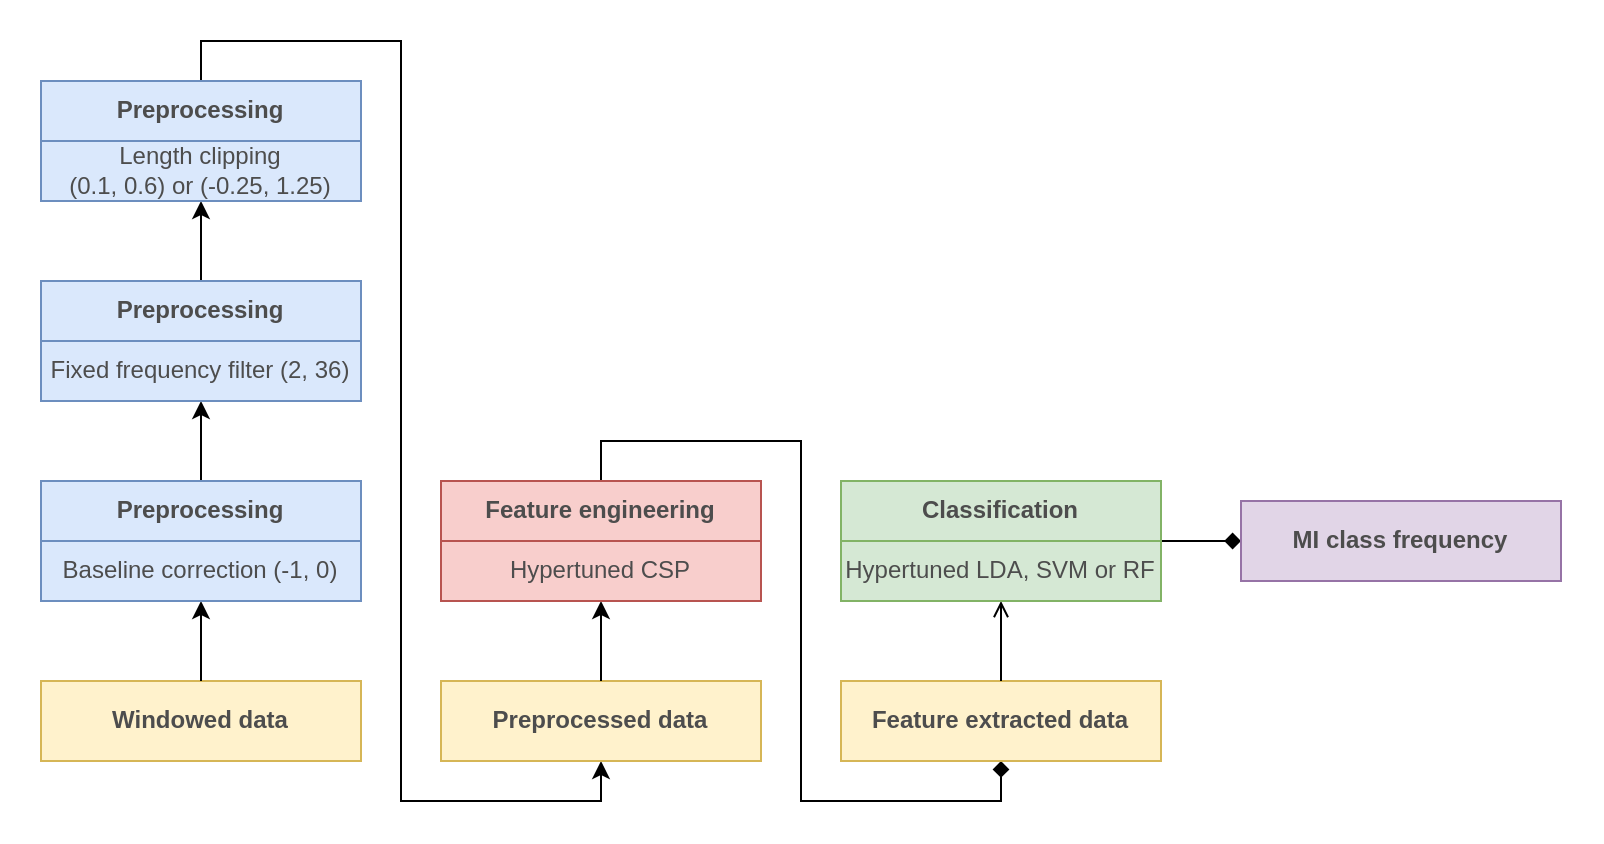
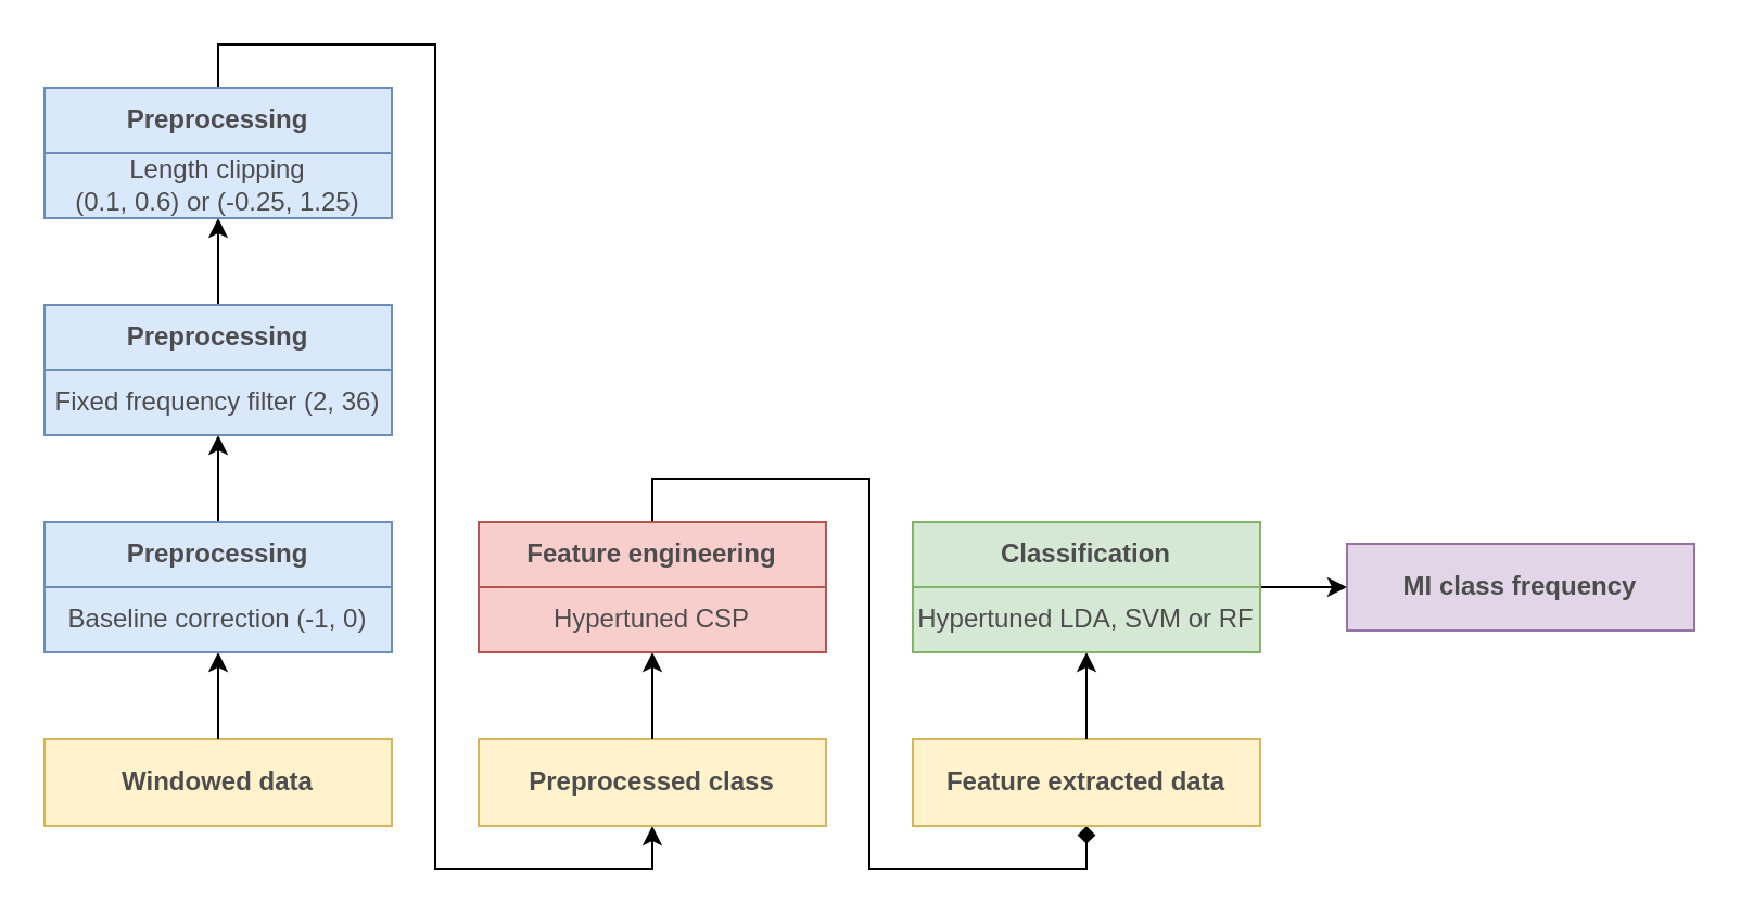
  <mxCell id="0" />
  <mxCell id="1" parent="0" />
  <mxCell id="2" value="" style="rounded=0;whiteSpace=wrap;html=1;fillColor=#fff2cc;strokeColor=#d6b656;" vertex="1" parent="1"><mxGeometry x="20" y="340" width="160" height="40" as="geometry" /></mxCell>
  <mxCell id="3" style="edgeStyle=orthogonalEdgeStyle;rounded=0;orthogonalLoop=1;jettySize=auto;html=1;entryX=0.5;entryY=1;entryDx=0;entryDy=0;fontColor=#4D4D4D;" edge="1" parent="1" source="4" target="8"><mxGeometry relative="1" as="geometry" /></mxCell>
  <mxCell id="4" value="Windowed data" style="text;html=1;strokeColor=none;fillColor=none;align=center;verticalAlign=middle;whiteSpace=wrap;rounded=0;fontColor=#4D4D4D;fontStyle=1" vertex="1" parent="1"><mxGeometry x="20" y="340" width="160" height="40" as="geometry" /></mxCell>
  <mxCell id="5" value="" style="rounded=0;whiteSpace=wrap;html=1;fillColor=#dae8fc;strokeColor=#6c8ebf;" vertex="1" parent="1"><mxGeometry x="20" y="240" width="160" height="60" as="geometry" /></mxCell>
  <mxCell id="6" style="edgeStyle=orthogonalEdgeStyle;rounded=0;orthogonalLoop=1;jettySize=auto;html=1;entryX=0.5;entryY=1;entryDx=0;entryDy=0;fontColor=#4D4D4D;" edge="1" parent="1" source="7" target="12"><mxGeometry relative="1" as="geometry" /></mxCell>
  <mxCell id="7" value="&lt;font color=&quot;#4d4d4d&quot;&gt;Preprocessing&lt;/font&gt;" style="text;html=1;strokeColor=#6c8ebf;fillColor=#dae8fc;align=center;verticalAlign=middle;whiteSpace=wrap;rounded=0;fontStyle=1" vertex="1" parent="1"><mxGeometry x="20" y="240" width="160" height="30" as="geometry" /></mxCell>
  <mxCell id="8" value="Baseline correction (-1, 0)" style="text;html=1;strokeColor=none;fillColor=none;align=center;verticalAlign=middle;whiteSpace=wrap;rounded=0;fontColor=#4D4D4D;" vertex="1" parent="1"><mxGeometry x="20" y="270" width="160" height="30" as="geometry" /></mxCell>
  <mxCell id="9" value="" style="rounded=0;whiteSpace=wrap;html=1;fillColor=#dae8fc;strokeColor=#6c8ebf;" vertex="1" parent="1"><mxGeometry x="20" y="140" width="160" height="60" as="geometry" /></mxCell>
  <mxCell id="10" style="edgeStyle=orthogonalEdgeStyle;rounded=0;orthogonalLoop=1;jettySize=auto;html=1;entryX=0.5;entryY=1;entryDx=0;entryDy=0;fontColor=#4D4D4D;" edge="1" parent="1" source="11" target="13"><mxGeometry relative="1" as="geometry" /></mxCell>
  <mxCell id="11" value="&lt;font color=&quot;#4d4d4d&quot;&gt;Preprocessing&lt;/font&gt;" style="text;html=1;strokeColor=#6c8ebf;fillColor=#dae8fc;align=center;verticalAlign=middle;whiteSpace=wrap;rounded=0;fontStyle=1" vertex="1" parent="1"><mxGeometry x="20" y="140" width="160" height="30" as="geometry" /></mxCell>
  <mxCell id="12" value="Fixed frequency filter (2, 36)" style="text;html=1;strokeColor=none;fillColor=none;align=center;verticalAlign=middle;whiteSpace=wrap;rounded=0;fontColor=#4D4D4D;" vertex="1" parent="1"><mxGeometry x="20" y="170" width="160" height="30" as="geometry" /></mxCell>
  <mxCell id="13" value="" style="rounded=0;whiteSpace=wrap;html=1;fillColor=#dae8fc;strokeColor=#6c8ebf;" vertex="1" parent="1"><mxGeometry x="20" y="40" width="160" height="60" as="geometry" /></mxCell>
  <mxCell id="14" style="edgeStyle=orthogonalEdgeStyle;rounded=0;orthogonalLoop=1;jettySize=auto;html=1;entryX=0.5;entryY=1;entryDx=0;entryDy=0;fontColor=#4D4D4D;" edge="1" parent="1" source="15" target="19"><mxGeometry relative="1" as="geometry"><Array as="points"><mxPoint x="100" y="20" /><mxPoint x="200" y="20" /><mxPoint x="200" y="400" /><mxPoint x="300" y="400" /></Array></mxGeometry></mxCell>
  <mxCell id="15" value="&lt;font color=&quot;#4d4d4d&quot;&gt;Preprocessing&lt;/font&gt;" style="text;html=1;strokeColor=#6c8ebf;fillColor=#dae8fc;align=center;verticalAlign=middle;whiteSpace=wrap;rounded=0;fontStyle=1" vertex="1" parent="1"><mxGeometry x="20" y="40" width="160" height="30" as="geometry" /></mxCell>
  <mxCell id="16" value="Length clipping &lt;br&gt;(0.1, 0.6) or (-0.25, 1.25)" style="text;html=1;strokeColor=none;fillColor=none;align=center;verticalAlign=middle;whiteSpace=wrap;rounded=0;fontColor=#4D4D4D;" vertex="1" parent="1"><mxGeometry x="20" y="70" width="160" height="30" as="geometry" /></mxCell>
  <mxCell id="17" value="" style="rounded=0;whiteSpace=wrap;html=1;fillColor=#fff2cc;strokeColor=#d6b656;" vertex="1" parent="1"><mxGeometry x="220" y="340" width="160" height="40" as="geometry" /></mxCell>
  <mxCell id="18" style="edgeStyle=orthogonalEdgeStyle;rounded=0;orthogonalLoop=1;jettySize=auto;html=1;entryX=0.5;entryY=1;entryDx=0;entryDy=0;fontColor=#4D4D4D;" edge="1" parent="1" source="19" target="23"><mxGeometry relative="1" as="geometry" /></mxCell>
- <mxCell id="19" value="Preprocessed data" style="text;html=1;strokeColor=none;fillColor=none;align=center;verticalAlign=middle;whiteSpace=wrap;rounded=0;fontColor=#4D4D4D;fontStyle=1" vertex="1" parent="1"><mxGeometry x="220" y="340" width="160" height="40" as="geometry" /></mxCell>
+ <mxCell id="19" value="Preprocessed class" style="text;html=1;strokeColor=none;fillColor=none;align=center;verticalAlign=middle;whiteSpace=wrap;rounded=0;fontColor=#4D4D4D;fontStyle=1" vertex="1" parent="1"><mxGeometry x="220" y="340" width="160" height="40" as="geometry" /></mxCell>
  <mxCell id="20" value="" style="rounded=0;whiteSpace=wrap;html=1;fillColor=#f8cecc;strokeColor=#b85450;" vertex="1" parent="1"><mxGeometry x="220" y="240" width="160" height="60" as="geometry" /></mxCell>
  <mxCell id="21" style="edgeStyle=orthogonalEdgeStyle;rounded=0;orthogonalLoop=1;jettySize=auto;html=1;entryX=0.5;entryY=1;entryDx=0;entryDy=0;fontColor=#4D4D4D;endArrow=diamond;" edge="1" parent="1" source="22" target="26"><mxGeometry relative="1" as="geometry"><Array as="points"><mxPoint x="300" y="220" /><mxPoint x="400" y="220" /><mxPoint x="400" y="400" /><mxPoint x="500" y="400" /></Array></mxGeometry></mxCell>
  <mxCell id="22" value="&lt;font color=&quot;#4d4d4d&quot;&gt;Feature engineering&lt;/font&gt;" style="text;html=1;strokeColor=#b85450;fillColor=#f8cecc;align=center;verticalAlign=middle;whiteSpace=wrap;rounded=0;fontStyle=1" vertex="1" parent="1"><mxGeometry x="220" y="240" width="160" height="30" as="geometry" /></mxCell>
  <mxCell id="23" value="&lt;font color=&quot;#4d4d4d&quot;&gt;Hypertuned CSP&lt;/font&gt;" style="text;html=1;strokeColor=#b85450;fillColor=#f8cecc;align=center;verticalAlign=middle;whiteSpace=wrap;rounded=0;" vertex="1" parent="1"><mxGeometry x="220" y="270" width="160" height="30" as="geometry" /></mxCell>
  <mxCell id="24" value="" style="rounded=0;whiteSpace=wrap;html=1;fillColor=#fff2cc;strokeColor=#d6b656;" vertex="1" parent="1"><mxGeometry x="420" y="340" width="160" height="40" as="geometry" /></mxCell>
- <mxCell id="25" style="edgeStyle=orthogonalEdgeStyle;rounded=0;orthogonalLoop=1;jettySize=auto;html=1;entryX=0.5;entryY=1;entryDx=0;entryDy=0;fontColor=#4D4D4D;endArrow=open;" edge="1" parent="1" source="26" target="30"><mxGeometry relative="1" as="geometry" /></mxCell>
+ <mxCell id="25" style="edgeStyle=orthogonalEdgeStyle;rounded=0;orthogonalLoop=1;jettySize=auto;html=1;entryX=0.5;entryY=1;entryDx=0;entryDy=0;fontColor=#4D4D4D;" edge="1" parent="1" source="26" target="30"><mxGeometry relative="1" as="geometry" /></mxCell>
  <mxCell id="26" value="Feature extracted data" style="text;html=1;strokeColor=none;fillColor=none;align=center;verticalAlign=middle;whiteSpace=wrap;rounded=0;fontColor=#4D4D4D;fontStyle=1" vertex="1" parent="1"><mxGeometry x="420" y="340" width="160" height="40" as="geometry" /></mxCell>
  <mxCell id="27" value="" style="rounded=0;whiteSpace=wrap;html=1;fillColor=#d5e8d4;strokeColor=#82b366;" vertex="1" parent="1"><mxGeometry x="420" y="240" width="160" height="60" as="geometry" /></mxCell>
  <mxCell id="28" value="&lt;font color=&quot;#4d4d4d&quot;&gt;Classification&lt;/font&gt;" style="text;html=1;strokeColor=#82b366;fillColor=#d5e8d4;align=center;verticalAlign=middle;whiteSpace=wrap;rounded=0;fontStyle=1" vertex="1" parent="1"><mxGeometry x="420" y="240" width="160" height="30" as="geometry" /></mxCell>
- <mxCell id="29" style="edgeStyle=orthogonalEdgeStyle;rounded=0;orthogonalLoop=1;jettySize=auto;html=1;exitX=1;exitY=0;exitDx=0;exitDy=0;entryX=0;entryY=0.5;entryDx=0;entryDy=0;fontColor=#4D4D4D;endArrow=diamond;" edge="1" parent="1" source="30" target="32"><mxGeometry relative="1" as="geometry"><Array as="points"><mxPoint x="600" y="270" /><mxPoint x="600" y="270" /></Array></mxGeometry></mxCell>
+ <mxCell id="29" style="edgeStyle=orthogonalEdgeStyle;rounded=0;orthogonalLoop=1;jettySize=auto;html=1;exitX=1;exitY=0;exitDx=0;exitDy=0;entryX=0;entryY=0.5;entryDx=0;entryDy=0;fontColor=#4D4D4D;" edge="1" parent="1" source="30" target="32"><mxGeometry relative="1" as="geometry"><Array as="points"><mxPoint x="600" y="270" /><mxPoint x="600" y="270" /></Array></mxGeometry></mxCell>
  <mxCell id="30" value="&lt;font color=&quot;#4d4d4d&quot;&gt;Hypertuned LDA, SVM or RF&lt;/font&gt;" style="text;html=1;strokeColor=#82b366;fillColor=#d5e8d4;align=center;verticalAlign=middle;whiteSpace=wrap;rounded=0;" vertex="1" parent="1"><mxGeometry x="420" y="270" width="160" height="30" as="geometry" /></mxCell>
  <mxCell id="31" value="" style="rounded=0;whiteSpace=wrap;html=1;fillColor=#fff2cc;strokeColor=#d6b656;" vertex="1" parent="1"><mxGeometry x="620" y="250" width="160" height="40" as="geometry" /></mxCell>
  <mxCell id="32" value="&lt;font color=&quot;#4d4d4d&quot;&gt;MI class frequency&lt;/font&gt;" style="text;html=1;strokeColor=#9673a6;fillColor=#e1d5e7;align=center;verticalAlign=middle;whiteSpace=wrap;rounded=0;fontStyle=1" vertex="1" parent="1"><mxGeometry x="620" y="250" width="160" height="40" as="geometry" /></mxCell>
